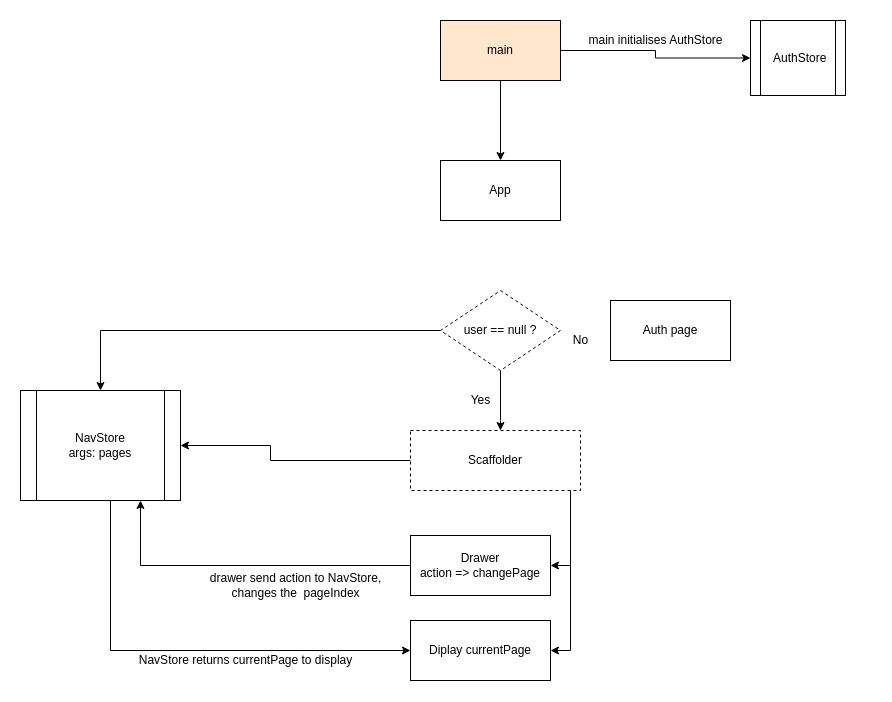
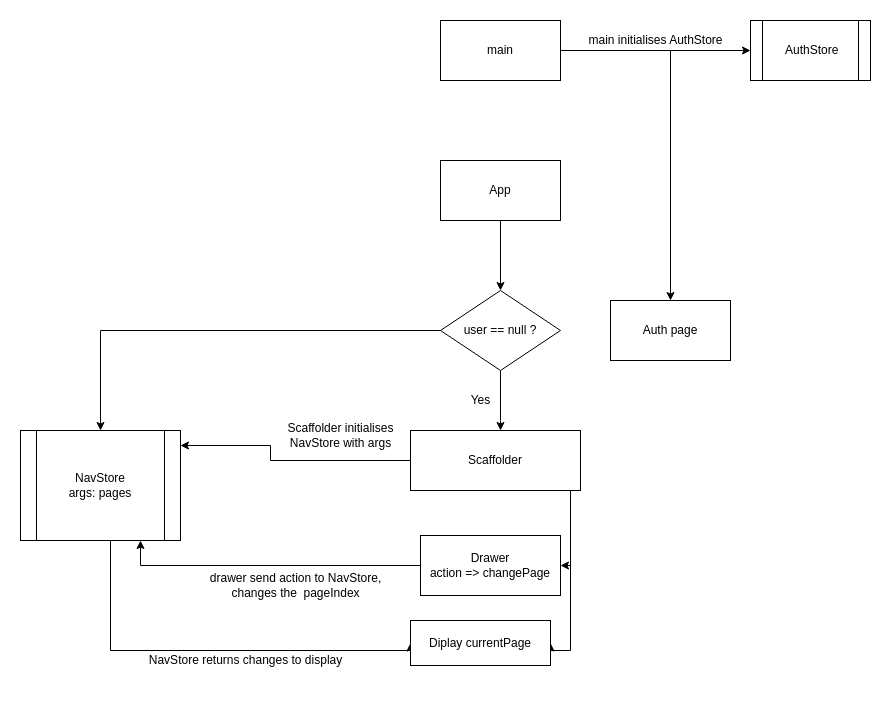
  <mxCell id="0" />
  <mxCell id="1" parent="0" />
  <mxCell id="2" value="" style="edgeStyle=orthogonalEdgeStyle;rounded=0;orthogonalLoop=1;jettySize=auto;html=1;" edge="1" parent="1" source="4" target="5"><mxGeometry relative="1" as="geometry" /></mxCell>
- <mxCell id="3" value="" style="edgeStyle=orthogonalEdgeStyle;rounded=0;orthogonalLoop=1;jettySize=auto;html=1;" edge="1" parent="1" source="4" target="7"><mxGeometry relative="1" as="geometry" /></mxCell>
- <mxCell id="4" value="main" style="rounded=0;whiteSpace=wrap;html=1;fillColor=#ffe6cc;" vertex="1" parent="1"><mxGeometry x="440" y="20" width="120" height="60" as="geometry" /></mxCell>
- <mxCell id="5" value="&amp;nbsp;AuthStore" style="shape=process;whiteSpace=wrap;html=1;backgroundOutline=1;" vertex="1" parent="1"><mxGeometry x="750" y="20" width="95" height="75" as="geometry" /></mxCell>
+ <mxCell id="3" value="" style="edgeStyle=orthogonalEdgeStyle;rounded=0;orthogonalLoop=1;jettySize=auto;html=1;" edge="1" parent="1" source="4" target="11"><mxGeometry relative="1" as="geometry" /></mxCell>
+ <mxCell id="4" value="main" style="rounded=0;whiteSpace=wrap;html=1;" vertex="1" parent="1"><mxGeometry x="440" y="20" width="120" height="60" as="geometry" /></mxCell>
+ <mxCell id="5" value="&amp;nbsp;AuthStore" style="shape=process;whiteSpace=wrap;html=1;backgroundOutline=1;" vertex="1" parent="1"><mxGeometry x="750" y="20" width="120" height="60" as="geometry" /></mxCell>
+ <mxCell id="6" value="" style="edgeStyle=orthogonalEdgeStyle;rounded=0;orthogonalLoop=1;jettySize=auto;html=1;" edge="1" parent="1" source="7" target="10"><mxGeometry relative="1" as="geometry" /></mxCell>
  <mxCell id="7" value="App" style="rounded=0;whiteSpace=wrap;html=1;" vertex="1" parent="1"><mxGeometry x="440" y="160" width="120" height="60" as="geometry" /></mxCell>
  <mxCell id="8" value="" style="edgeStyle=orthogonalEdgeStyle;rounded=0;orthogonalLoop=1;jettySize=auto;html=1;" edge="1" parent="1" source="10" target="19"><mxGeometry relative="1" as="geometry" /></mxCell>
  <mxCell id="9" value="" style="edgeStyle=orthogonalEdgeStyle;rounded=0;orthogonalLoop=1;jettySize=auto;html=1;" edge="1" parent="1" source="10" target="15"><mxGeometry relative="1" as="geometry"><Array as="points"><mxPoint x="500" y="420" /><mxPoint x="500" y="420" /></Array></mxGeometry></mxCell>
- <mxCell id="10" value="user == null ?" style="rhombus;whiteSpace=wrap;html=1;dashed=1;" vertex="1" parent="1"><mxGeometry x="440" y="290" width="120" height="80" as="geometry" /></mxCell>
+ <mxCell id="10" value="user == null ?" style="rhombus;whiteSpace=wrap;html=1;" vertex="1" parent="1"><mxGeometry x="440" y="290" width="120" height="80" as="geometry" /></mxCell>
  <mxCell id="11" value="Auth page" style="rounded=0;whiteSpace=wrap;html=1;" vertex="1" parent="1"><mxGeometry x="610" y="300" width="120" height="60" as="geometry" /></mxCell>
  <mxCell id="12" value="" style="edgeStyle=orthogonalEdgeStyle;rounded=0;orthogonalLoop=1;jettySize=auto;html=1;" edge="1" parent="1" source="15" target="19"><mxGeometry relative="1" as="geometry"><Array as="points"><mxPoint x="270" y="460" /><mxPoint x="270" y="445" /></Array></mxGeometry></mxCell>
  <mxCell id="13" style="edgeStyle=orthogonalEdgeStyle;rounded=0;orthogonalLoop=1;jettySize=auto;html=1;entryX=1;entryY=0.5;entryDx=0;entryDy=0;" edge="1" parent="1" source="15" target="23"><mxGeometry relative="1" as="geometry"><Array as="points"><mxPoint x="570" y="565" /></Array></mxGeometry></mxCell>
  <mxCell id="14" style="edgeStyle=orthogonalEdgeStyle;rounded=0;orthogonalLoop=1;jettySize=auto;html=1;entryX=1;entryY=0.5;entryDx=0;entryDy=0;" edge="1" parent="1" source="15" target="20"><mxGeometry relative="1" as="geometry"><mxPoint x="551.2" y="656.84" as="targetPoint" /><Array as="points"><mxPoint x="570" y="650" /></Array></mxGeometry></mxCell>
- <mxCell id="15" value="Scaffolder" style="whiteSpace=wrap;html=1;dashed=1;" vertex="1" parent="1"><mxGeometry x="410" y="430" width="170" height="60" as="geometry" /></mxCell>
+ <mxCell id="15" value="Scaffolder" style="whiteSpace=wrap;html=1;" vertex="1" parent="1"><mxGeometry x="410" y="430" width="170" height="60" as="geometry" /></mxCell>
  <mxCell id="16" value="Yes" style="text;html=1;align=center;verticalAlign=middle;resizable=0;points=[];autosize=1;" vertex="1" parent="1"><mxGeometry x="460" y="390" width="40" height="20" as="geometry" /></mxCell>
- <mxCell id="17" value="No" style="text;html=1;align=center;verticalAlign=middle;resizable=0;points=[];autosize=1;" vertex="1" parent="1"><mxGeometry x="565" y="330" width="30" height="20" as="geometry" /></mxCell>
  <mxCell id="18" style="edgeStyle=orthogonalEdgeStyle;rounded=0;orthogonalLoop=1;jettySize=auto;html=1;entryX=0;entryY=0.5;entryDx=0;entryDy=0;" edge="1" parent="1" source="19" target="20"><mxGeometry relative="1" as="geometry"><Array as="points"><mxPoint x="110" y="650" /></Array></mxGeometry></mxCell>
- <mxCell id="19" value="&lt;div&gt;&lt;span&gt;NavStore&lt;/span&gt;&lt;/div&gt;&lt;div&gt;&lt;span&gt;args: pages&lt;/span&gt;&lt;/div&gt;" style="shape=process;whiteSpace=wrap;html=1;backgroundOutline=1;align=center;" vertex="1" parent="1"><mxGeometry x="20" y="390" width="160" height="110" as="geometry" /></mxCell>
- <mxCell id="20" value="Diplay currentPage" style="rounded=0;whiteSpace=wrap;html=1;" vertex="1" parent="1"><mxGeometry x="410" y="620" width="140" height="60" as="geometry" /></mxCell>
- <mxCell id="21" value="NavStore returns currentPage to display" style="text;html=1;align=center;verticalAlign=middle;resizable=0;points=[];autosize=1;" vertex="1" parent="1"><mxGeometry x="130" y="650" width="230" height="20" as="geometry" /></mxCell>
+ <mxCell id="19" value="&lt;div&gt;&lt;span&gt;NavStore&lt;/span&gt;&lt;/div&gt;&lt;div&gt;&lt;span&gt;args: pages&lt;/span&gt;&lt;/div&gt;" style="shape=process;whiteSpace=wrap;html=1;backgroundOutline=1;align=center;" vertex="1" parent="1"><mxGeometry x="20" y="430" width="160" height="110" as="geometry" /></mxCell>
+ <mxCell id="20" value="Diplay currentPage" style="rounded=0;whiteSpace=wrap;html=1;" vertex="1" parent="1"><mxGeometry x="410" y="620" width="140" height="45" as="geometry" /></mxCell>
+ <mxCell id="21" value="NavStore returns changes to display" style="text;html=1;align=center;verticalAlign=middle;resizable=0;points=[];autosize=1;" vertex="1" parent="1"><mxGeometry x="130" y="650" width="230" height="20" as="geometry" /></mxCell>
  <mxCell id="22" style="edgeStyle=orthogonalEdgeStyle;rounded=0;orthogonalLoop=1;jettySize=auto;html=1;entryX=0.75;entryY=1;entryDx=0;entryDy=0;" edge="1" parent="1" source="23" target="19"><mxGeometry relative="1" as="geometry" /></mxCell>
- <mxCell id="23" value="Drawer&lt;br&gt;action =&amp;gt; changePage" style="whiteSpace=wrap;html=1;" vertex="1" parent="1"><mxGeometry x="410" y="535" width="140" height="60" as="geometry" /></mxCell>
+ <mxCell id="23" value="Drawer&lt;br&gt;action =&amp;gt; changePage" style="whiteSpace=wrap;html=1;" vertex="1" parent="1"><mxGeometry x="420" y="535" width="140" height="60" as="geometry" /></mxCell>
  <mxCell id="24" value="drawer send action to NavStore,&lt;br&gt;changes the&amp;nbsp; pageIndex" style="text;html=1;align=center;verticalAlign=middle;resizable=0;points=[];autosize=1;" vertex="1" parent="1"><mxGeometry x="200" y="570" width="190" height="30" as="geometry" /></mxCell>
+ <mxCell id="25" value="Scaffolder initialises&lt;br&gt;NavStore with args" style="text;html=1;align=center;verticalAlign=middle;resizable=0;points=[];autosize=1;" vertex="1" parent="1"><mxGeometry x="280" y="420" width="120" height="30" as="geometry" /></mxCell>
  <mxCell id="26" value="main initialises AuthStore" style="text;html=1;align=center;verticalAlign=middle;resizable=0;points=[];autosize=1;" vertex="1" parent="1"><mxGeometry x="580" y="30" width="150" height="20" as="geometry" /></mxCell>
